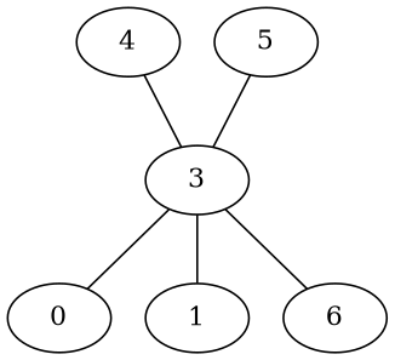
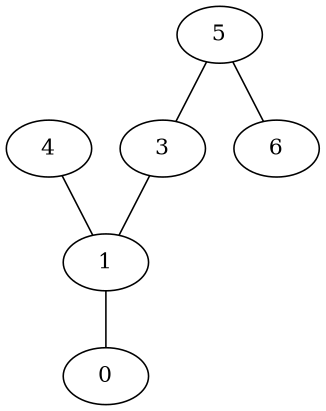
  graph {
    rankdir=BT
    0
    1
    4
    3
    5
    n6 [label=6]
-   0 -- 3
-   3 -- 4
+   0 -- 1
+   1 -- 4
    1 -- 3
    3 -- 5
-   n6 -- 3
+   n6 -- 5
  }
